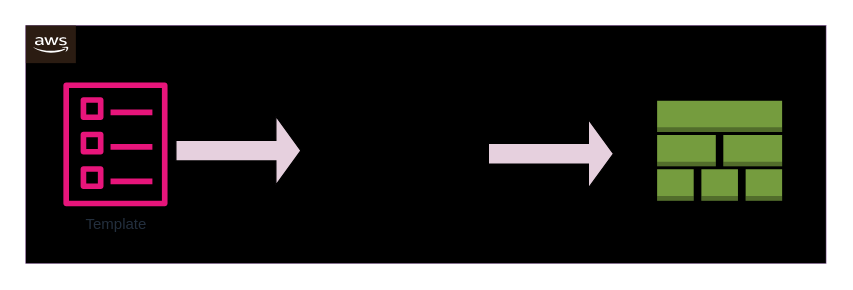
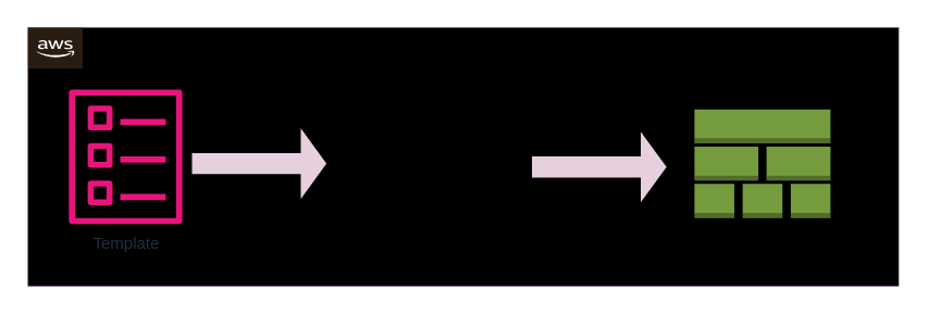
  <mxCell id="0" />
  <mxCell id="1" parent="0" />
  <mxCell id="2" value="" style="group;aspect=fixed;fillColor=#E6D0DE;strokeColor=#9673a6;" parent="1" vertex="1" connectable="0"><mxGeometry x="20" y="20" width="640" height="190" as="geometry" /></mxCell>
  <mxCell id="3" value="" style="verticalLabelPosition=bottom;verticalAlign=top;html=1;shape=mxgraph.basic.rect;fillColor2=none;strokeWidth=1;size=20;indent=5;fillColor=#e1d5e7;strokeColor=none;shadow=0;gradientColor=light-dark(#db9ce8, #ededed);gradientDirection=east;" parent="2" vertex="1"><mxGeometry width="640" height="190" as="geometry" /></mxCell>
  <mxCell id="4" value="Template" style="sketch=0;outlineConnect=0;fontColor=#232F3E;gradientColor=none;fillColor=#E7157B;strokeColor=none;dashed=0;verticalLabelPosition=bottom;verticalAlign=top;align=center;html=1;fontSize=12;fontStyle=0;aspect=fixed;pointerEvents=1;shape=mxgraph.aws4.template;" parent="2" vertex="1"><mxGeometry x="30" y="45" width="83.33" height="100" as="geometry" /></mxCell>
- <mxCell id="5" value="Stack" style="outlineConnect=0;dashed=0;verticalLabelPosition=bottom;verticalAlign=top;align=center;html=1;shape=mxgraph.aws3.stack_aws_cloudformation;fillColor=#759C3E;gradientColor=none;" parent="2" vertex="1"><mxGeometry x="505" y="60" width="100" height="80" as="geometry" /></mxCell>
+ <mxCell id="5" value="Stack" style="outlineConnect=0;dashed=0;verticalLabelPosition=bottom;verticalAlign=top;align=center;html=1;shape=mxgraph.aws3.stack_aws_cloudformation;fillColor=#759C3E;gradientColor=none;" parent="2" vertex="1"><mxGeometry x="490" y="60" width="100" height="80" as="geometry" /></mxCell>
  <mxCell id="6" value="" style="shape=singleArrow;whiteSpace=wrap;html=1;fillColor=#E6D0DE;" parent="2" vertex="1"><mxGeometry x="370" y="75" width="100" height="55" as="geometry" /></mxCell>
  <mxCell id="7" value="" style="outlineConnect=0;dashed=0;verticalLabelPosition=bottom;verticalAlign=top;align=center;html=1;shape=mxgraph.aws3.cloud_2;fillColor=light-dark(#2b1c12, #bd5c17);gradientColor=none;" parent="2" vertex="1"><mxGeometry width="40" height="30" as="geometry" /></mxCell>
  <mxCell id="8" style="edgeStyle=orthogonalEdgeStyle;rounded=0;orthogonalLoop=1;jettySize=auto;html=1;exitX=0;exitY=0;exitDx=21;exitDy=21;exitPerimeter=0;entryX=0;entryY=0;entryDx=29;entryDy=29;entryPerimeter=0;" parent="2" edge="1"><mxGeometry relative="1" as="geometry"><mxPoint x="161" y="101" as="sourcePoint" /><mxPoint x="169" y="109" as="targetPoint" /></mxGeometry></mxCell>
  <mxCell id="9" value="" style="shape=singleArrow;whiteSpace=wrap;html=1;fillColor=#E6D0DE;" parent="2" vertex="1"><mxGeometry x="120" y="72.5" width="100" height="55" as="geometry" /></mxCell>
